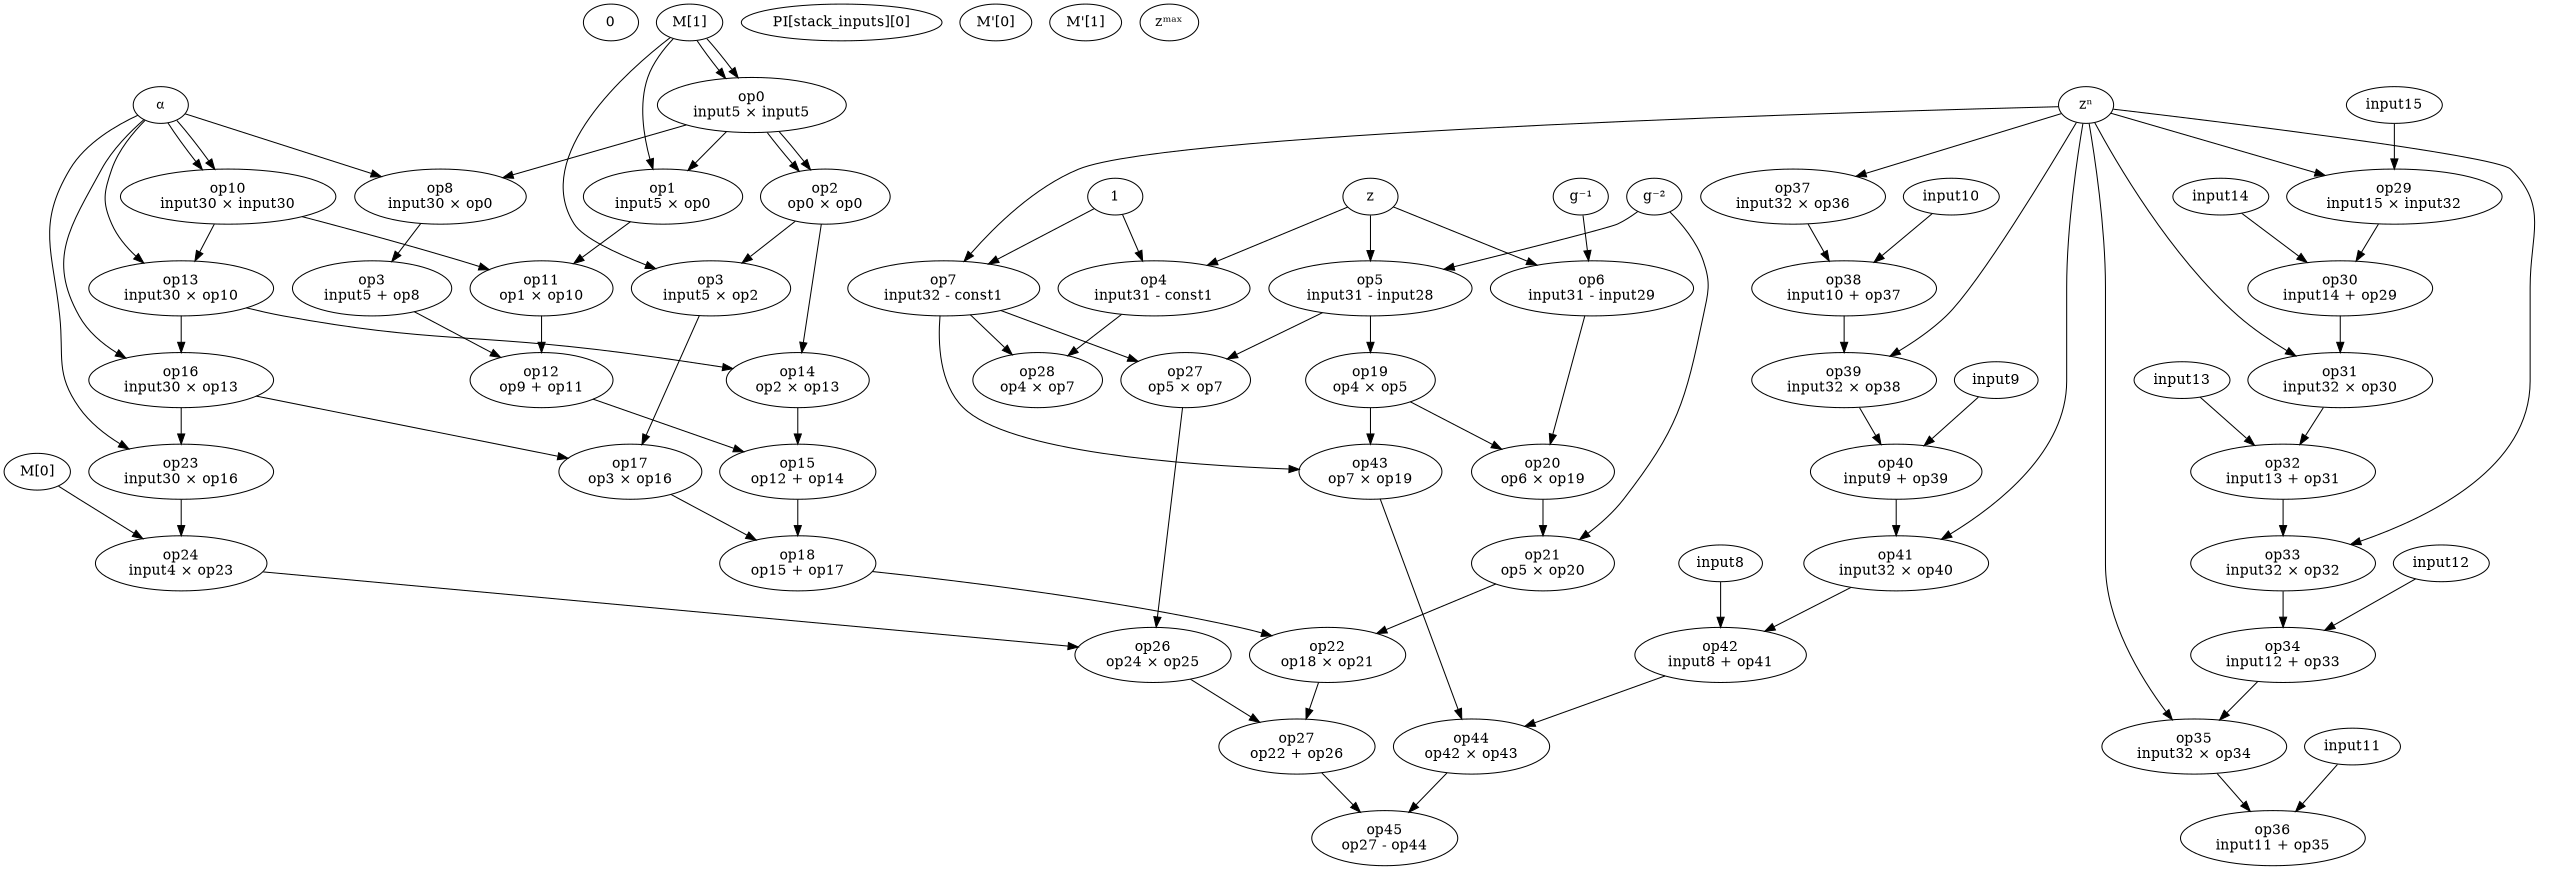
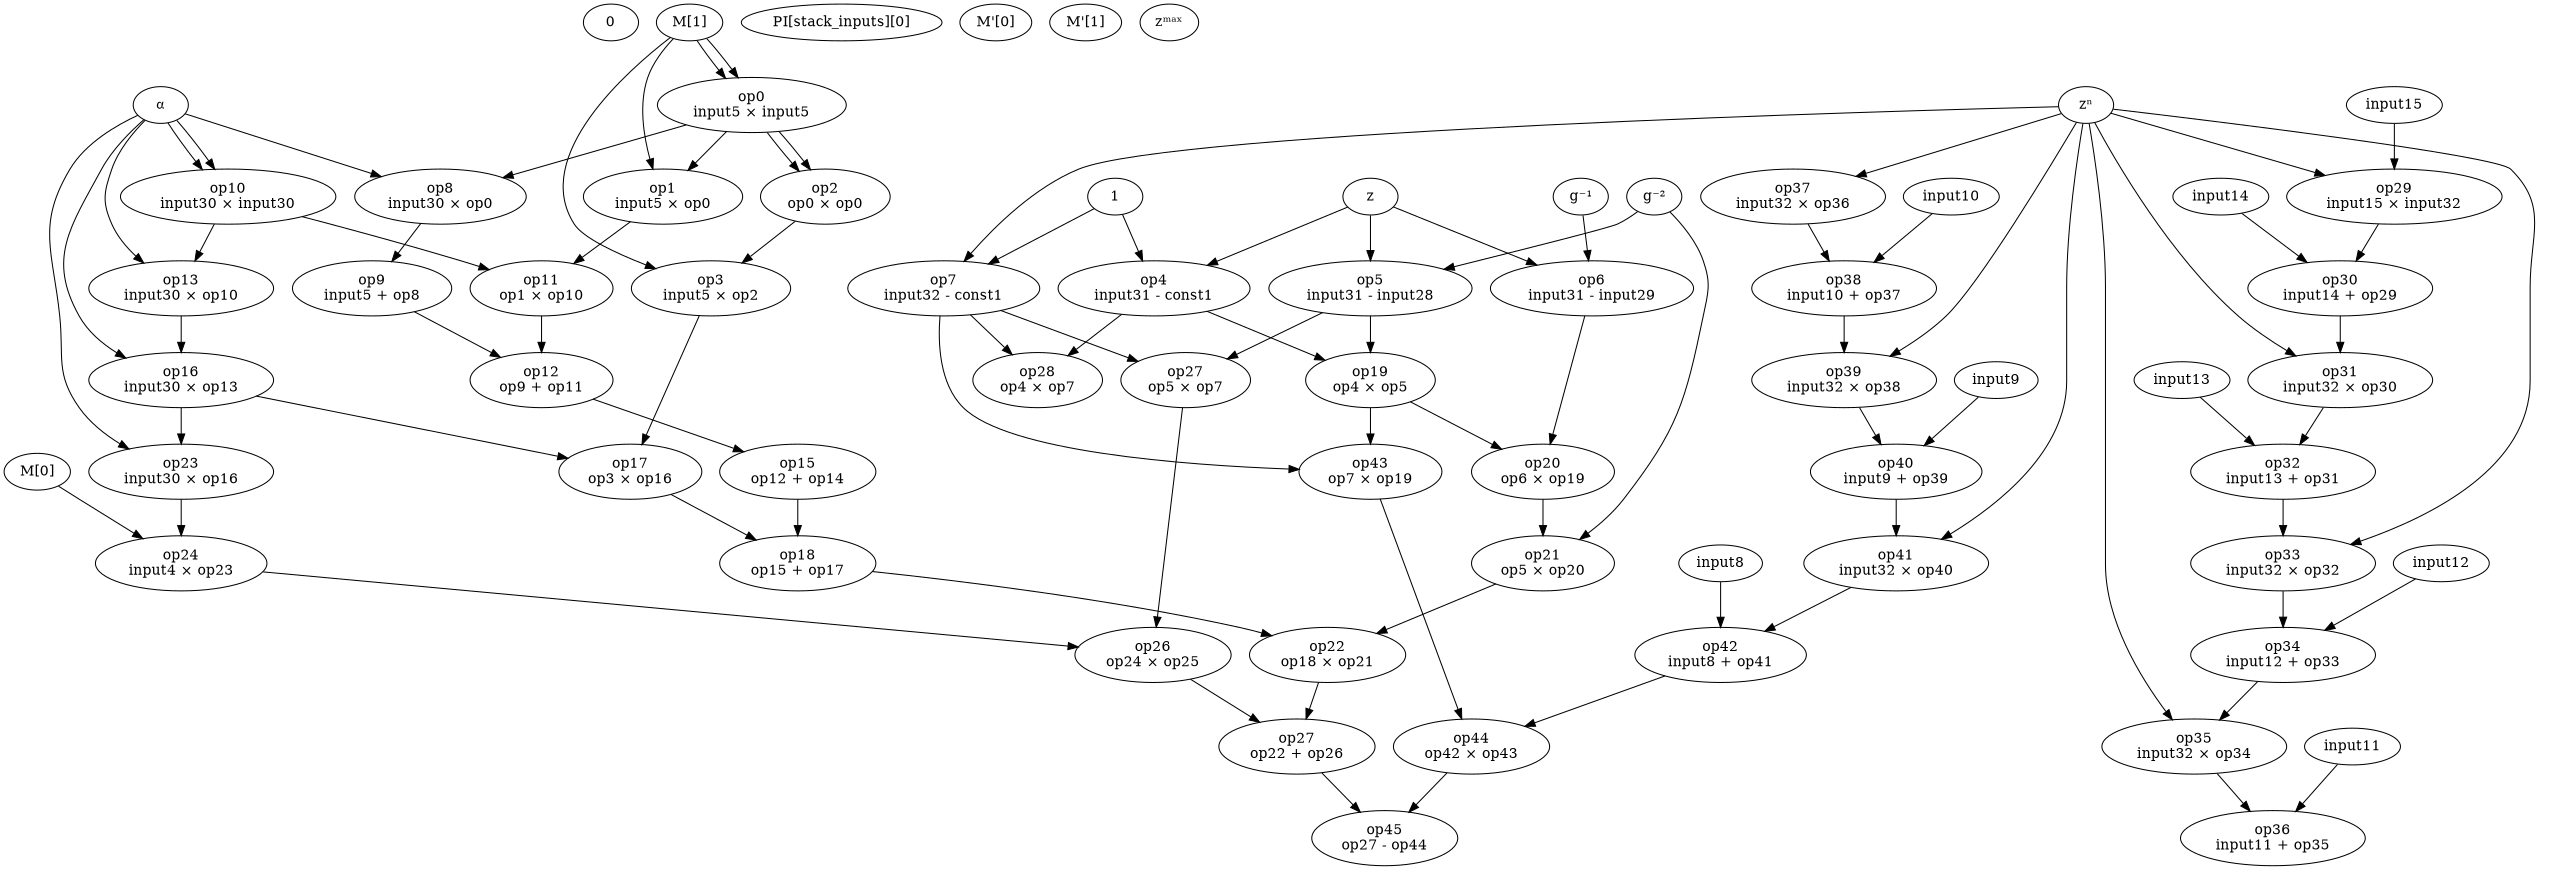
  digraph {
    n1 [label=0]
    n2 [label=1]
    n3 [label="op4\ninput31 - const1"]
    n4 [label="op7\ninput32 - const1"]
    n5 [label="op19\nop4 × op5"]
    n6 [label="op28\nop4 × op7"]
    n7 [label="op27\nop5 × op7"]
    n8 [label="op43\nop7 × op19"]
    n9 [label="PI[stack_inputs][0]"]
    n10 [label="M[0]"]
    n11 [label="op24\ninput4 × op23"]
    n12 [label="op26\nop24 × op25"]
    n13 [label="M[1]"]
    n14 [label="op0\ninput5 × input5"]
    n15 [label="op1\ninput5 × op0"]
    n16 [label="op3\ninput5 × op2"]
    n17 [label="op8\ninput30 × op0"]
    n18 [label="op2\nop0 × op0"]
    n19 [label="op11\nop1 × op10"]
    n20 [label="op17\nop3 × op16"]
-   n21 [label="op3\ninput5 + op8"]
+   n21 [label="op9\ninput5 + op8"]
    n22 [label="op12\nop9 + op11"]
    n23 [label="M'[0]"]
    n24 [label="M'[1]"]
    n25 [label="g⁻²"]
    n26 [label="op5\ninput31 - input28"]
    n27 [label="op21\nop5 × op20"]
    n28 [label="g⁻¹"]
    n29 [label="op6\ninput31 - input29"]
    n30 [label="op20\nop6 × op19"]
    n31 [label="⍺"]
    n32 [label="op10\ninput30 × input30"]
    n33 [label="op13\ninput30 × op10"]
    n34 [label="op16\ninput30 × op13"]
    n35 [label="op23\ninput30 × op16"]
-   n36 [label="op14\nop2 × op13"]
    n37 [label=z]
    n38 [label="zⁿ"]
    n39 [label="op29\ninput15 × input32"]
    n40 [label="op31\ninput32 × op30"]
    n41 [label="op33\ninput32 × op32"]
    n42 [label="op35\ninput32 × op34"]
    n43 [label="op37\ninput32 × op36"]
    n44 [label="op39\ninput32 × op38"]
    n45 [label="op41\ninput32 × op40"]
    n46 [label="op30\ninput14 + op29"]
    n47 [label="op32\ninput13 + op31"]
    n48 [label="op34\ninput12 + op33"]
    n49 [label="op36\ninput11 + op35"]
    n50 [label="op38\ninput10 + op37"]
    n51 [label="op40\ninput9 + op39"]
    n52 [label="op42\ninput8 + op41"]
    n53 [label="zᵐᵃˣ"]
    n54 [label="op15\nop12 + op14"]
    n55 [label="op18\nop15 + op17"]
    n56 [label="op22\nop18 × op21"]
    n57 [label="op44\nop42 × op43"]
    n58 [label="op27\nop22 + op26"]
    n59 [label="op45\nop27 - op44"]
    input15
    input14
    input13
    input12
    input11
    input10
    input9
    input8
    n2 -> n3
    n2 -> n4
+   n3 -> n5
    n3 -> n6
    n4 -> n6
    n4 -> n7
    n4 -> n8
    n5 -> n8
    n5 -> n30
    n7 -> n12
    n8 -> n57
    n10 -> n11
    n11 -> n12
    n12 -> n58
    n13 -> n14
    n13 -> n14
    n13 -> n15
    n13 -> n16
    n14 -> n15
    n14 -> n17
    n14 -> n18
    n14 -> n18
    n15 -> n19
    n16 -> n20
    n17 -> n21
    n18 -> n16
-   n18 -> n36
    n19 -> n22
    n20 -> n55
    n21 -> n22
    n22 -> n54
    n25 -> n26
    n25 -> n27
    n26 -> n5
    n26 -> n7
    n27 -> n56
    n28 -> n29
    n29 -> n30
    n30 -> n27
    n31 -> n17
    n31 -> n32
    n31 -> n32
    n31 -> n33
    n31 -> n34
    n31 -> n35
    n32 -> n19
    n32 -> n33
    n33 -> n34
-   n33 -> n36
    n34 -> n20
    n34 -> n35
    n35 -> n11
-   n36 -> n54
    n37 -> n3
    n37 -> n26
    n37 -> n29
    n38 -> n4
    n38 -> n39
    n38 -> n40
    n38 -> n41
    n38 -> n42
    n38 -> n43
    n38 -> n44
    n38 -> n45
    n39 -> n46
    n40 -> n47
    n41 -> n48
    n42 -> n49
    n43 -> n50
    n44 -> n51
    n45 -> n52
    n46 -> n40
    n47 -> n41
    n48 -> n42
    n50 -> n44
    n51 -> n45
    n52 -> n57
    n54 -> n55
    n55 -> n56
    n56 -> n58
    n57 -> n59
    n58 -> n59
    input15 -> n39
    input14 -> n46
    input13 -> n47
    input12 -> n48
    input11 -> n49
    input10 -> n50
    input9 -> n51
    input8 -> n52
  }
